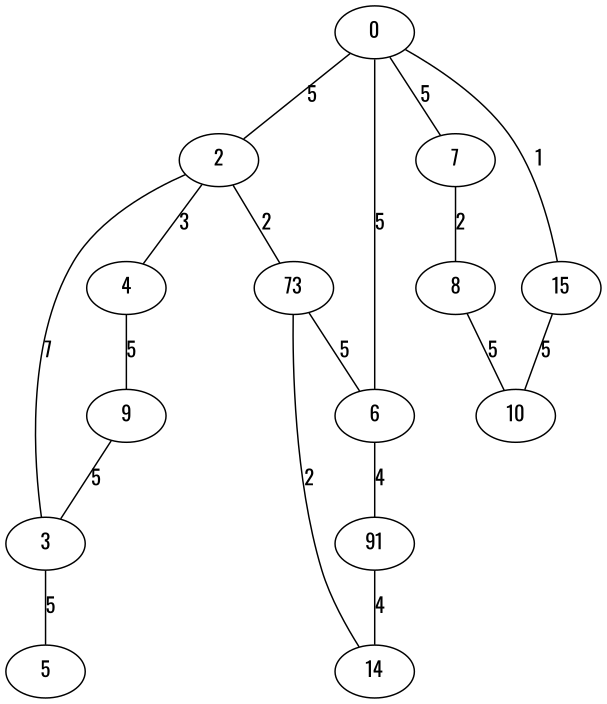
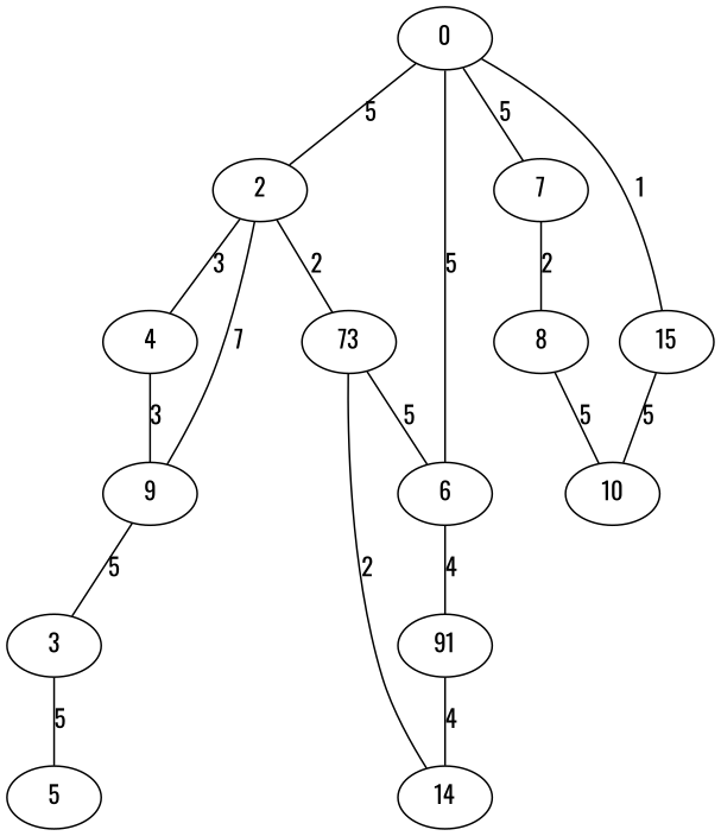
  graph {
    fontname=Oswald
    node [fontname=Oswald habit=2 x=5 y=6]
    edge [fontname=Oswald weight=5]
    2 [habit=7 y=3]
    0 [x=6]
    6 [habit=3 x=3]
    7 [habit=1 y=8]
    n5 [base=1 habit=3 label=15 x=7 y=7]
    4 [habit=9 y=1]
    9 [habit=8 x=6 y=1]
    n8 [habit=1 label=73 x=3 y=4]
    n9 [base=2 habit=5 label=91 x=1]
    8 [habit=8 x=6 y=10]
    10 [habit=6 x=8 y=9]
    3 [x=8 y=2]
    5 [habit=9 x=10 y=3]
    14 [habit=10 x=1 y=4]
    2 -- 4 [label=3 weight=3]
-   2 -- 3 [label=7 weight=7]
+   2 -- 9 [label=7 weight=7]
    2 -- n8 [label=2 weight=2]
    0 -- 2 [label=5]
    0 -- 6 [label=5]
    0 -- 7 [label=5]
    0 -- n5 [label=1 weight=1]
    6 -- n9 [label=4 weight=4]
    7 -- 8 [label=2 weight=2]
    n5 -- 10 [label=5]
-   4 -- 9 [label=5 weight=3]
+   4 -- 9 [label=3 weight=3]
    9 -- 3 [label=5]
    n8 -- 6 [label=5]
    n9 -- 14 [label=4 weight=4]
    8 -- 10 [label=5]
    3 -- 5 [label=5]
    14 -- n8 [label=2 weight=2]
  }
